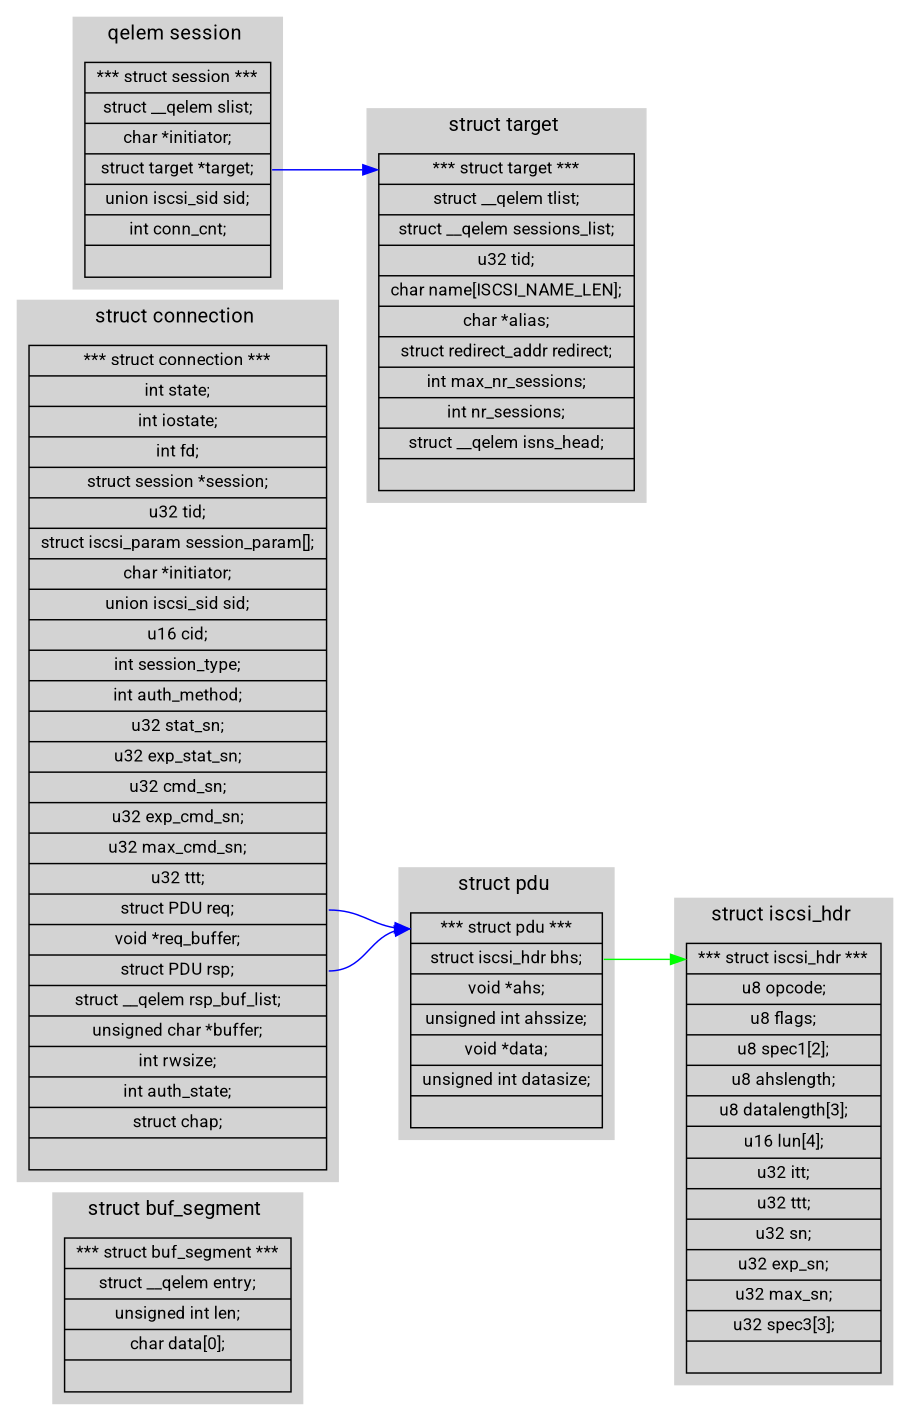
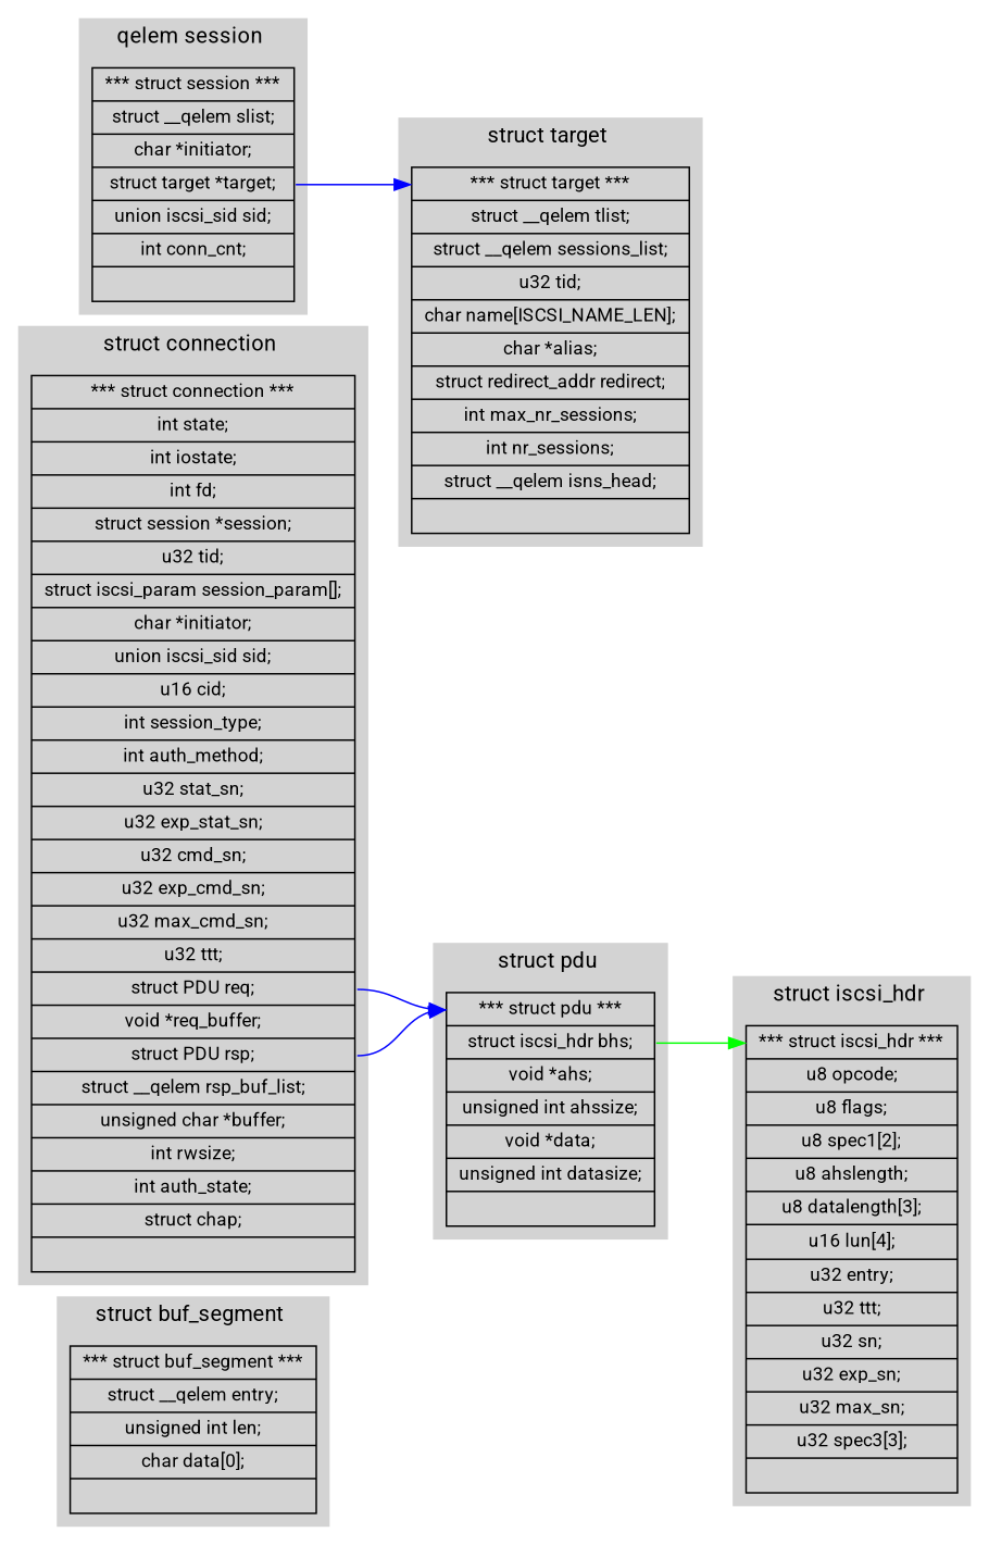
  digraph {
    fontname=Roboto
    rankdir=LR
    node [fontname=Roboto fontsize=12 shape=record style=filled]
    edge [color=blue fontname=Roboto headport=f0]
    n1 [label="<f0>*** struct buf_segment  ***|<f0>struct __qelem entry;\n|<f1>unsigned int len;\n|<f2>char data[0];\n|<f999>"]
-   n2 [label="<f0>*** struct iscsi_hdr  ***|<f1>u8  opcode;	\n|<f2>u8  flags;\n|<f3>u8  spec1[2];\n|<f4>u8  ahslength;\n|<f5>u8  datalength[3];\n|<f6>u16 lun[4];\n|<f7>u32 itt;\n|<f8>u32 ttt;\n|<f9>u32 sn;	\n|<f10>u32 exp_sn;\n|<f11>u32 max_sn;	\n|<f12>u32 spec3[3];\n|<f999>"]
+   n2 [label="<f0>*** struct iscsi_hdr  ***|<f1>u8  opcode;	\n|<f2>u8  flags;\n|<f3>u8  spec1[2];\n|<f4>u8  ahslength;\n|<f5>u8  datalength[3];\n|<f6>u16 lun[4];\n|<f7>u32 entry;\n|<f8>u32 ttt;\n|<f9>u32 sn;	\n|<f10>u32 exp_sn;\n|<f11>u32 max_sn;	\n|<f12>u32 spec3[3];\n|<f999>"]
    n3 [label="<f0>*** struct pdu  ***|<f1>struct iscsi_hdr bhs;\n|<f2>void *ahs;\n|<f3>unsigned int ahssize;\n|<f4>void *data;\n|<f5>unsigned int datasize;\n|<f999>"]
    n4 [label="<f0>*** struct session  ***|<f1>struct __qelem slist;\n|<f2>char *initiator;\n|<f3>struct target *target;\n|<f4>union iscsi_sid sid;\n|<f5>int conn_cnt;\n|<f999>"]
    n5 [label="<f0>*** struct connection  ***|<f1>int state;\n|<f2>int iostate;\n|<f3>int fd;\n|<f4>struct session *session;\n|<f5>u32 tid;\n|<f6>struct iscsi_param session_param[];\n|<f7>char *initiator;\n|<f8>union iscsi_sid sid;\n|<f9>u16 cid;\n|<f10>int session_type;\n|<f11>int auth_method;\n|<f12>u32 stat_sn;\n|<f13>u32 exp_stat_sn;\n|<f14>u32 cmd_sn;\n|<f15>u32 exp_cmd_sn;\n|<f16>u32 max_cmd_sn;\n|<f17>u32 ttt;\n|<f18>struct PDU req;\n|<f19>void *req_buffer;\n|<f20>struct PDU rsp;\n|<f21>struct __qelem rsp_buf_list;\n|<f22>unsigned char *buffer;\n|<f23>int rwsize;\n|<f24>int auth_state;\n|<f25>struct chap;\n|<f999>"]
    n6 [label="<f0>*** struct target  ***|<f2>struct __qelem tlist;\n|<f3>struct __qelem sessions_list;\n|<f4>u32 tid;\n|<f5>char name[ISCSI_NAME_LEN];\n|<f6>char *alias;\n|<f7>struct redirect_addr redirect;\n|<f8>int max_nr_sessions;\n|<f9>int nr_sessions;\n|<f10>struct __qelem isns_head;\n|<f999>"]
    subgraph cluster_1 {
      color=lightgray
      label="struct buf_segment "
      style=filled
      n1
    }
    subgraph cluster_2 {
      color=lightgray
      label="struct iscsi_hdr "
      style=filled
      n2
    }
    subgraph cluster_3 {
      color=lightgray
      label="struct pdu "
      style=filled
      n3
    }
    subgraph cluster_4 {
      color=lightgray
      label="qelem session "
      style=filled
      n4
    }
    subgraph cluster_5 {
      color=lightgray
      label="struct connection "
      style=filled
      n5
    }
    subgraph cluster_6 {
      color=lightgray
      label="struct target "
      style=filled
      n6
    }
    n3 -> n2 [color=green tailport=f1]
    n4 -> n6 [tailport=f3]
    n5 -> n3 [tailport=f18]
    n5 -> n3 [tailport=f20]
  }
